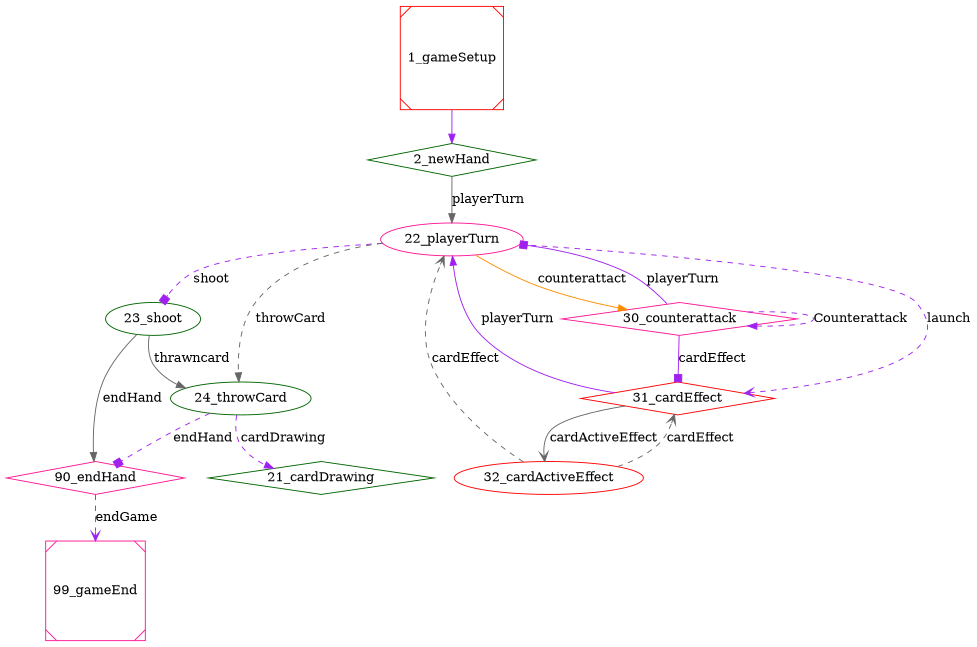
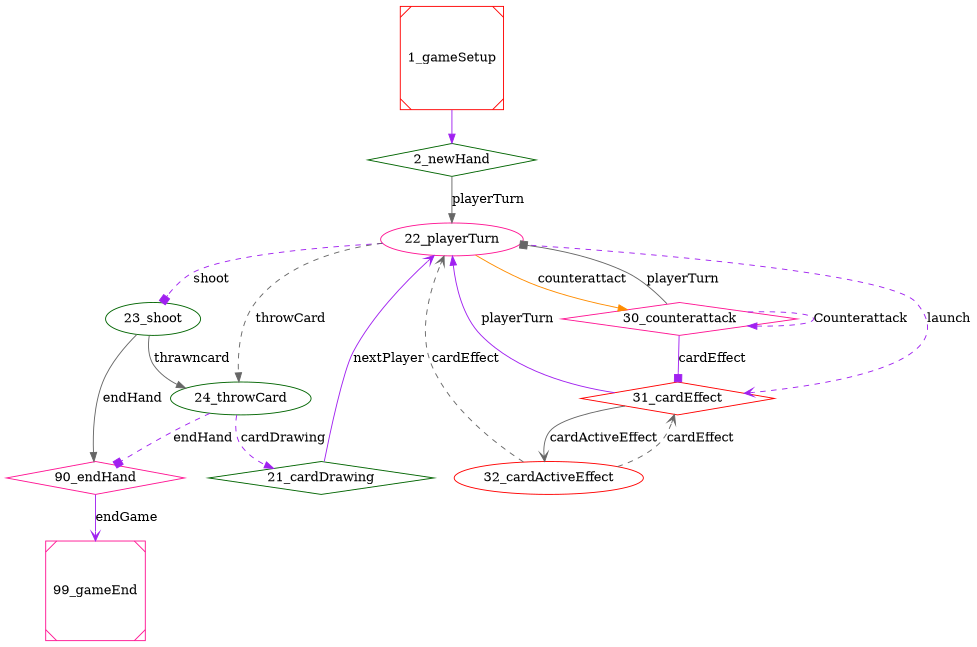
  digraph {
    node [color=darkgreen shape=diamond]
    edge [arrowhead=normal color=purple style=solid]
    n1 [color=red label="1_gameSetup" shape=Msquare]
    n2 [label="2_newHand"]
    n3 [color=deeppink label="22_playerTurn" shape=ellipse]
    n4 [label="23_shoot" shape=ellipse]
    n5 [label="24_throwCard" shape=ellipse]
    n6 [color=deeppink label="30_counterattack"]
    n7 [color=red label="31_cardEffect"]
    n8 [label="21_cardDrawing"]
    n9 [color=deeppink label="90_endHand"]
    n10 [color=red label="32_cardActiveEffect" shape=ellipse]
    n11 [color=deeppink label="99_gameEnd" shape=Msquare]
    n1 -> n2
    n2 -> n3 [color=gray40 label=playerTurn]
    n3 -> n4 [arrowhead=box label=shoot style=dashed]
    n3 -> n5 [color=gray40 label=throwCard style=dashed]
    n3 -> n6 [color=darkorange label=counterattact]
    n3 -> n7 [arrowhead=vee label=launch style=dashed]
    n4 -> n5 [color=gray40 label=thrawncard]
    n4 -> n9 [color=gray40 label=endHand]
    n5 -> n8 [label=cardDrawing style=dashed]
    n5 -> n9 [arrowhead=box label=endHand style=dashed]
-   n6 -> n3 [arrowhead=box label=playerTurn]
+   n6 -> n3 [arrowhead=box color=gray40 label=playerTurn]
    n6 -> n6 [label=Counterattack style=dashed]
    n6 -> n7 [arrowhead=box label=cardEffect]
    n7 -> n3 [label=playerTurn]
    n7 -> n10 [arrowhead=vee color=gray40 label=cardActiveEffect]
-   n9 -> n11 [arrowhead=vee label=endGame style=dashed]
+   n8 -> n3 [arrowhead=vee label=nextPlayer]
+   n9 -> n11 [arrowhead=vee label=endGame]
    n10 -> n3 [arrowhead=vee color=gray40 label=cardEffect style=dashed]
    n10 -> n7 [arrowhead=vee color=gray40 label=cardEffect style=dashed]
  }
